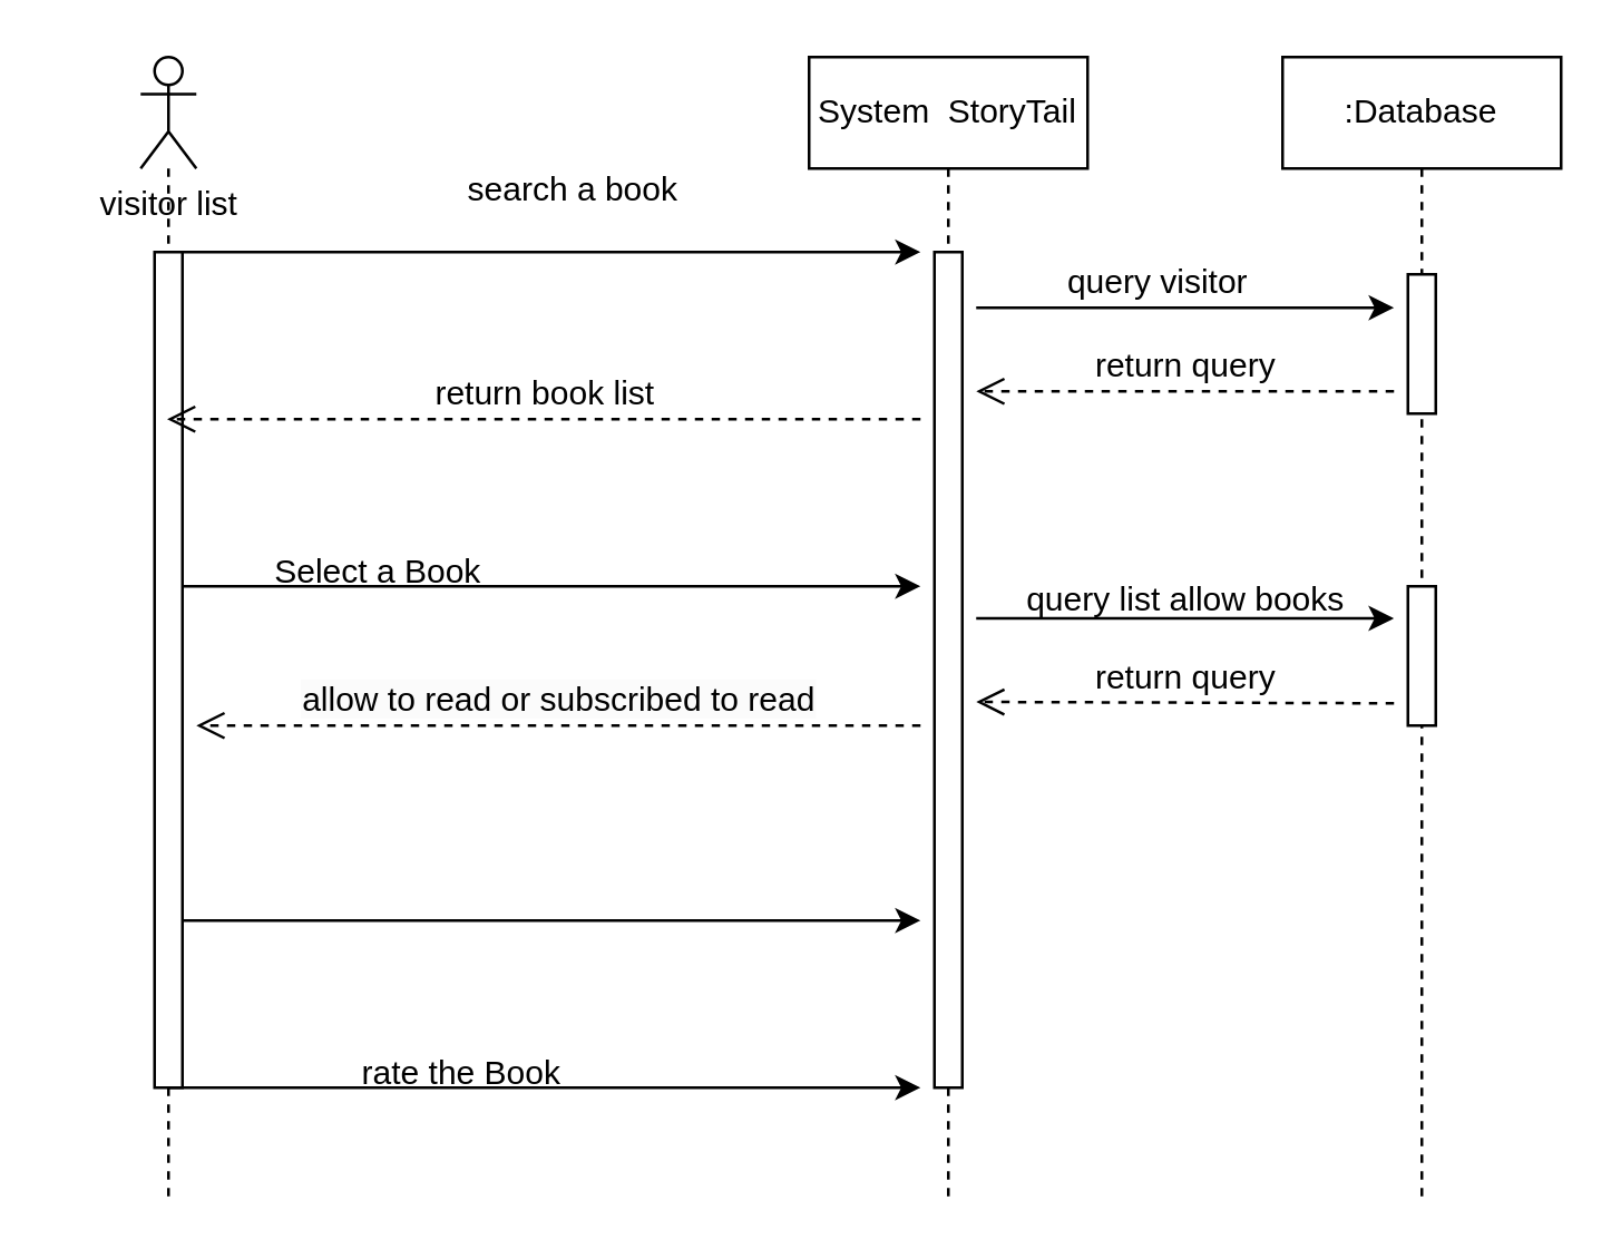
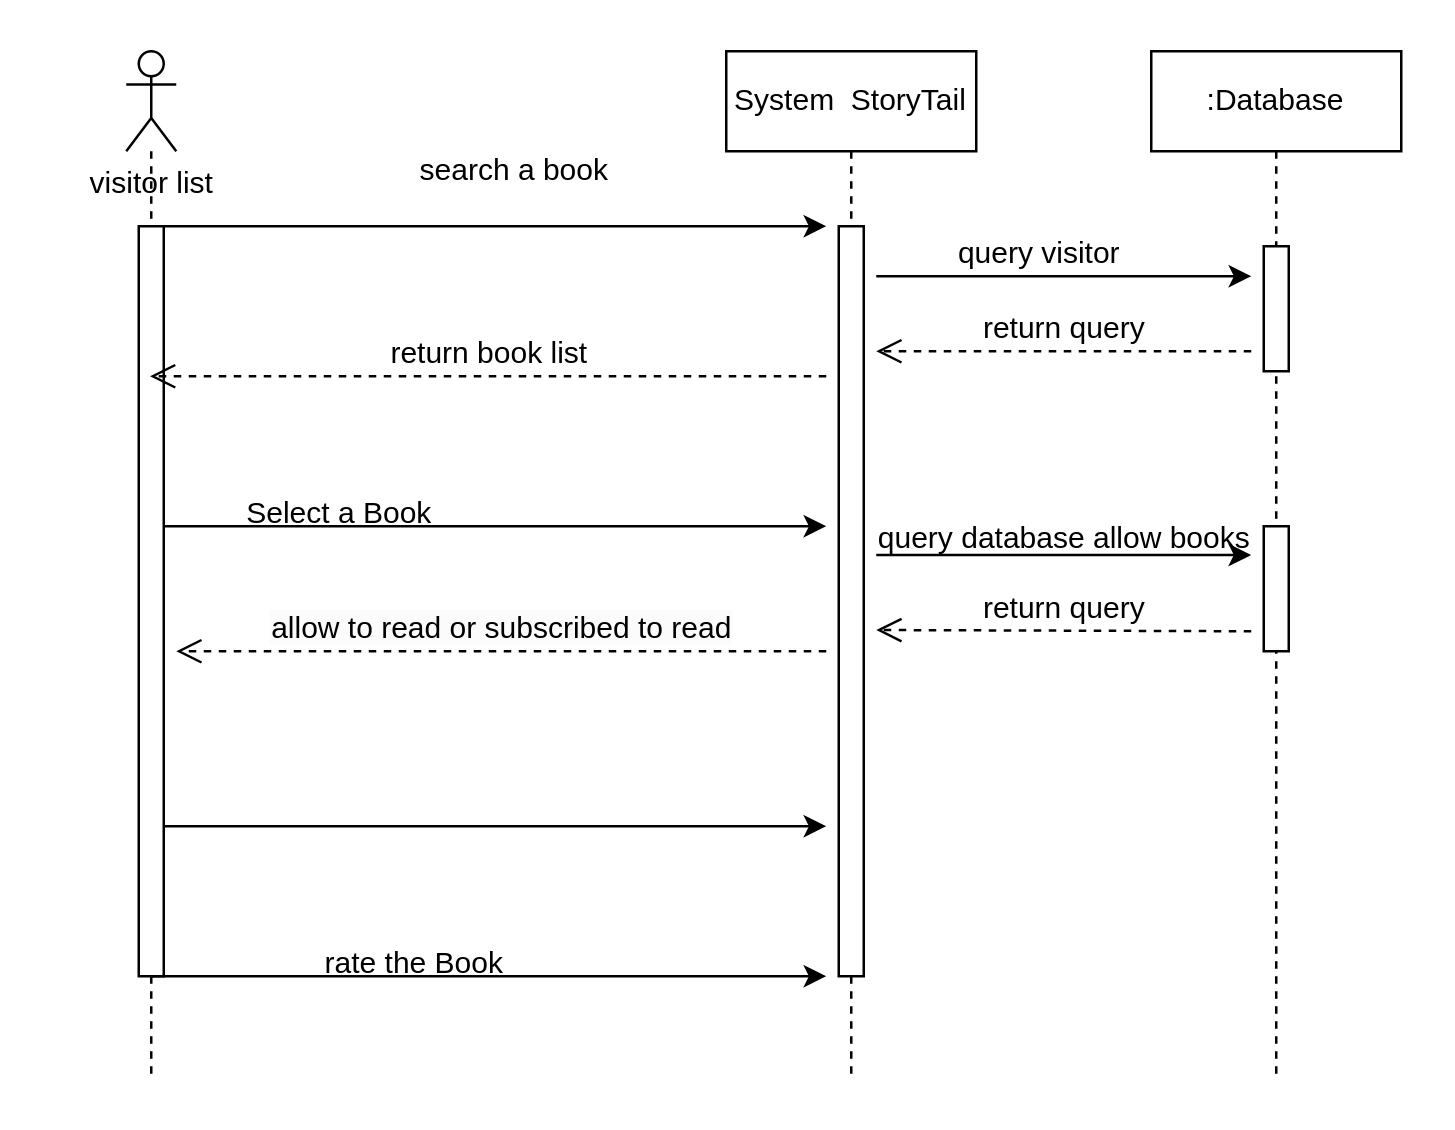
  <mxCell id="0" />
  <mxCell id="1" parent="0" />
  <mxCell id="2" value="" style="endArrow=classic;html=1;rounded=0;" parent="1" edge="1"><mxGeometry width="50" height="50" relative="1" as="geometry"><mxPoint x="60" y="90" as="sourcePoint" /><mxPoint x="330" y="90" as="targetPoint" /><Array as="points"><mxPoint x="180" y="90" /></Array></mxGeometry></mxCell>
  <mxCell id="3" value="search a book" style="text;html=1;align=center;verticalAlign=middle;resizable=0;points=[];autosize=1;strokeColor=none;fillColor=none;" parent="1" vertex="1"><mxGeometry x="155" y="53" width="100" height="30" as="geometry" /></mxCell>
  <mxCell id="4" value="" style="endArrow=classic;html=1;rounded=0;" parent="1" edge="1"><mxGeometry width="50" height="50" relative="1" as="geometry"><mxPoint x="60" y="210" as="sourcePoint" /><mxPoint x="330" y="210" as="targetPoint" /><Array as="points"><mxPoint x="180" y="210" /></Array></mxGeometry></mxCell>
  <mxCell id="5" value="Select a Book" style="text;html=1;align=center;verticalAlign=middle;resizable=0;points=[];autosize=1;strokeColor=none;fillColor=none;" parent="1" vertex="1"><mxGeometry x="85" y="190" width="100" height="30" as="geometry" /></mxCell>
  <mxCell id="6" value="" style="endArrow=classic;html=1;rounded=0;" parent="1" edge="1"><mxGeometry width="50" height="50" relative="1" as="geometry"><mxPoint x="60" y="330" as="sourcePoint" /><mxPoint x="330" y="330" as="targetPoint" /><Array as="points"><mxPoint x="180" y="330" /></Array></mxGeometry></mxCell>
  <mxCell id="7" value="" style="endArrow=classic;html=1;rounded=0;" parent="1" edge="1"><mxGeometry width="50" height="50" relative="1" as="geometry"><mxPoint x="60" y="390" as="sourcePoint" /><mxPoint x="330" y="390" as="targetPoint" /><Array as="points"><mxPoint x="180" y="390" /></Array></mxGeometry></mxCell>
  <mxCell id="8" value="rate the Book" style="text;html=1;align=center;verticalAlign=middle;resizable=0;points=[];autosize=1;strokeColor=none;fillColor=none;" parent="1" vertex="1"><mxGeometry x="120" y="370" width="90" height="30" as="geometry" /></mxCell>
  <mxCell id="9" value="&lt;span style=&quot;font-size: 12px; background-color: rgb(251, 251, 251);&quot;&gt;allow to read or subscribed to read&lt;/span&gt;" style="html=1;verticalAlign=bottom;endArrow=open;dashed=1;endSize=8;curved=0;rounded=0;" edge="1" parent="1"><mxGeometry relative="1" as="geometry"><mxPoint x="330" y="260" as="sourcePoint" /><mxPoint x="70" y="260" as="targetPoint" /></mxGeometry></mxCell>
  <mxCell id="10" value="" style="shape=umlLifeline;perimeter=lifelinePerimeter;whiteSpace=wrap;html=1;container=1;dropTarget=0;collapsible=0;recursiveResize=0;outlineConnect=0;portConstraint=eastwest;newEdgeStyle={&quot;curved&quot;:0,&quot;rounded&quot;:0};participant=umlActor;" vertex="1" parent="1"><mxGeometry x="50" y="20" width="20" height="410" as="geometry" /></mxCell>
  <mxCell id="11" value="" style="html=1;points=[[0,0,0,0,5],[0,1,0,0,-5],[1,0,0,0,5],[1,1,0,0,-5]];perimeter=orthogonalPerimeter;outlineConnect=0;targetShapes=umlLifeline;portConstraint=eastwest;newEdgeStyle={&quot;curved&quot;:0,&quot;rounded&quot;:0};" vertex="1" parent="10"><mxGeometry x="5" y="70" width="10" height="300" as="geometry" /></mxCell>
  <mxCell id="12" value="System&amp;nbsp; StoryTail" style="shape=umlLifeline;perimeter=lifelinePerimeter;whiteSpace=wrap;html=1;container=1;dropTarget=0;collapsible=0;recursiveResize=0;outlineConnect=0;portConstraint=eastwest;newEdgeStyle={&quot;curved&quot;:0,&quot;rounded&quot;:0};" vertex="1" parent="1"><mxGeometry x="290" y="20" width="100" height="410" as="geometry" /></mxCell>
  <mxCell id="13" value="" style="html=1;points=[[0,0,0,0,5],[0,1,0,0,-5],[1,0,0,0,5],[1,1,0,0,-5]];perimeter=orthogonalPerimeter;outlineConnect=0;targetShapes=umlLifeline;portConstraint=eastwest;newEdgeStyle={&quot;curved&quot;:0,&quot;rounded&quot;:0};" vertex="1" parent="12"><mxGeometry x="45" y="70" width="10" height="300" as="geometry" /></mxCell>
  <mxCell id="14" value=":Database" style="shape=umlLifeline;perimeter=lifelinePerimeter;whiteSpace=wrap;html=1;container=1;dropTarget=0;collapsible=0;recursiveResize=0;outlineConnect=0;portConstraint=eastwest;newEdgeStyle={&quot;curved&quot;:0,&quot;rounded&quot;:0};" vertex="1" parent="1"><mxGeometry x="460" y="20" width="100" height="410" as="geometry" /></mxCell>
  <mxCell id="15" value="" style="html=1;points=[[0,0,0,0,5],[0,1,0,0,-5],[1,0,0,0,5],[1,1,0,0,-5]];perimeter=orthogonalPerimeter;outlineConnect=0;targetShapes=umlLifeline;portConstraint=eastwest;newEdgeStyle={&quot;curved&quot;:0,&quot;rounded&quot;:0};" vertex="1" parent="14"><mxGeometry x="45" y="78" width="10" height="50" as="geometry" /></mxCell>
  <mxCell id="16" value="" style="html=1;points=[[0,0,0,0,5],[0,1,0,0,-5],[1,0,0,0,5],[1,1,0,0,-5]];perimeter=orthogonalPerimeter;outlineConnect=0;targetShapes=umlLifeline;portConstraint=eastwest;newEdgeStyle={&quot;curved&quot;:0,&quot;rounded&quot;:0};" vertex="1" parent="14"><mxGeometry x="45" y="190" width="10" height="50" as="geometry" /></mxCell>
  <mxCell id="17" value="&lt;font style=&quot;font-weight: normal; font-size: 12px;&quot;&gt;visitor list&lt;/font&gt;" style="text;align=center;fontStyle=1;verticalAlign=middle;spacingLeft=3;spacingRight=3;strokeColor=none;rotatable=0;points=[[0,0.5],[1,0.5]];portConstraint=eastwest;html=1;" vertex="1" parent="1"><mxGeometry x="20" y="60" width="80" height="26" as="geometry" /></mxCell>
  <mxCell id="18" value="return query" style="html=1;verticalAlign=bottom;endArrow=open;dashed=1;endSize=8;curved=0;rounded=0;fontSize=12;" edge="1" parent="1"><mxGeometry relative="1" as="geometry"><mxPoint x="500" y="140" as="sourcePoint" /><mxPoint x="350" y="140" as="targetPoint" /></mxGeometry></mxCell>
  <mxCell id="19" value="query visitor" style="text;html=1;align=center;verticalAlign=middle;resizable=0;points=[];autosize=1;strokeColor=none;fillColor=none;" vertex="1" parent="1"><mxGeometry x="360" y="86" width="110" height="30" as="geometry" /></mxCell>
  <mxCell id="20" value="" style="endArrow=classic;html=1;rounded=0;" edge="1" parent="1"><mxGeometry width="50" height="50" relative="1" as="geometry"><mxPoint x="400" y="110" as="sourcePoint" /><mxPoint x="500" y="110" as="targetPoint" /><Array as="points"><mxPoint x="350" y="110" /></Array></mxGeometry></mxCell>
  <mxCell id="21" value="return book list" style="html=1;verticalAlign=bottom;endArrow=open;dashed=1;endSize=8;curved=0;rounded=0;fontSize=12;" edge="1" parent="1" target="10"><mxGeometry relative="1" as="geometry"><mxPoint x="330" y="150" as="sourcePoint" /><mxPoint x="200" y="150" as="targetPoint" /></mxGeometry></mxCell>
  <mxCell id="22" value="return query" style="html=1;verticalAlign=bottom;endArrow=open;dashed=1;endSize=8;curved=0;rounded=0;fontSize=12;" edge="1" parent="1"><mxGeometry relative="1" as="geometry"><mxPoint x="500" y="252" as="sourcePoint" /><mxPoint x="350" y="251.5" as="targetPoint" /></mxGeometry></mxCell>
- <mxCell id="23" value="query list allow books" style="text;html=1;align=center;verticalAlign=middle;resizable=0;points=[];autosize=1;strokeColor=none;fillColor=none;" vertex="1" parent="1"><mxGeometry x="340" y="200" width="170" height="30" as="geometry" /></mxCell>
+ <mxCell id="23" value="query database allow books" style="text;html=1;align=center;verticalAlign=middle;resizable=0;points=[];autosize=1;strokeColor=none;fillColor=none;" vertex="1" parent="1"><mxGeometry x="340" y="200" width="170" height="30" as="geometry" /></mxCell>
  <mxCell id="24" value="" style="endArrow=classic;html=1;rounded=0;entryX=0.941;entryY=0.717;entryDx=0;entryDy=0;entryPerimeter=0;" edge="1" parent="1" target="23"><mxGeometry width="50" height="50" relative="1" as="geometry"><mxPoint x="400" y="221.5" as="sourcePoint" /><mxPoint x="480" y="221.5" as="targetPoint" /><Array as="points"><mxPoint x="350" y="221.5" /></Array></mxGeometry></mxCell>
